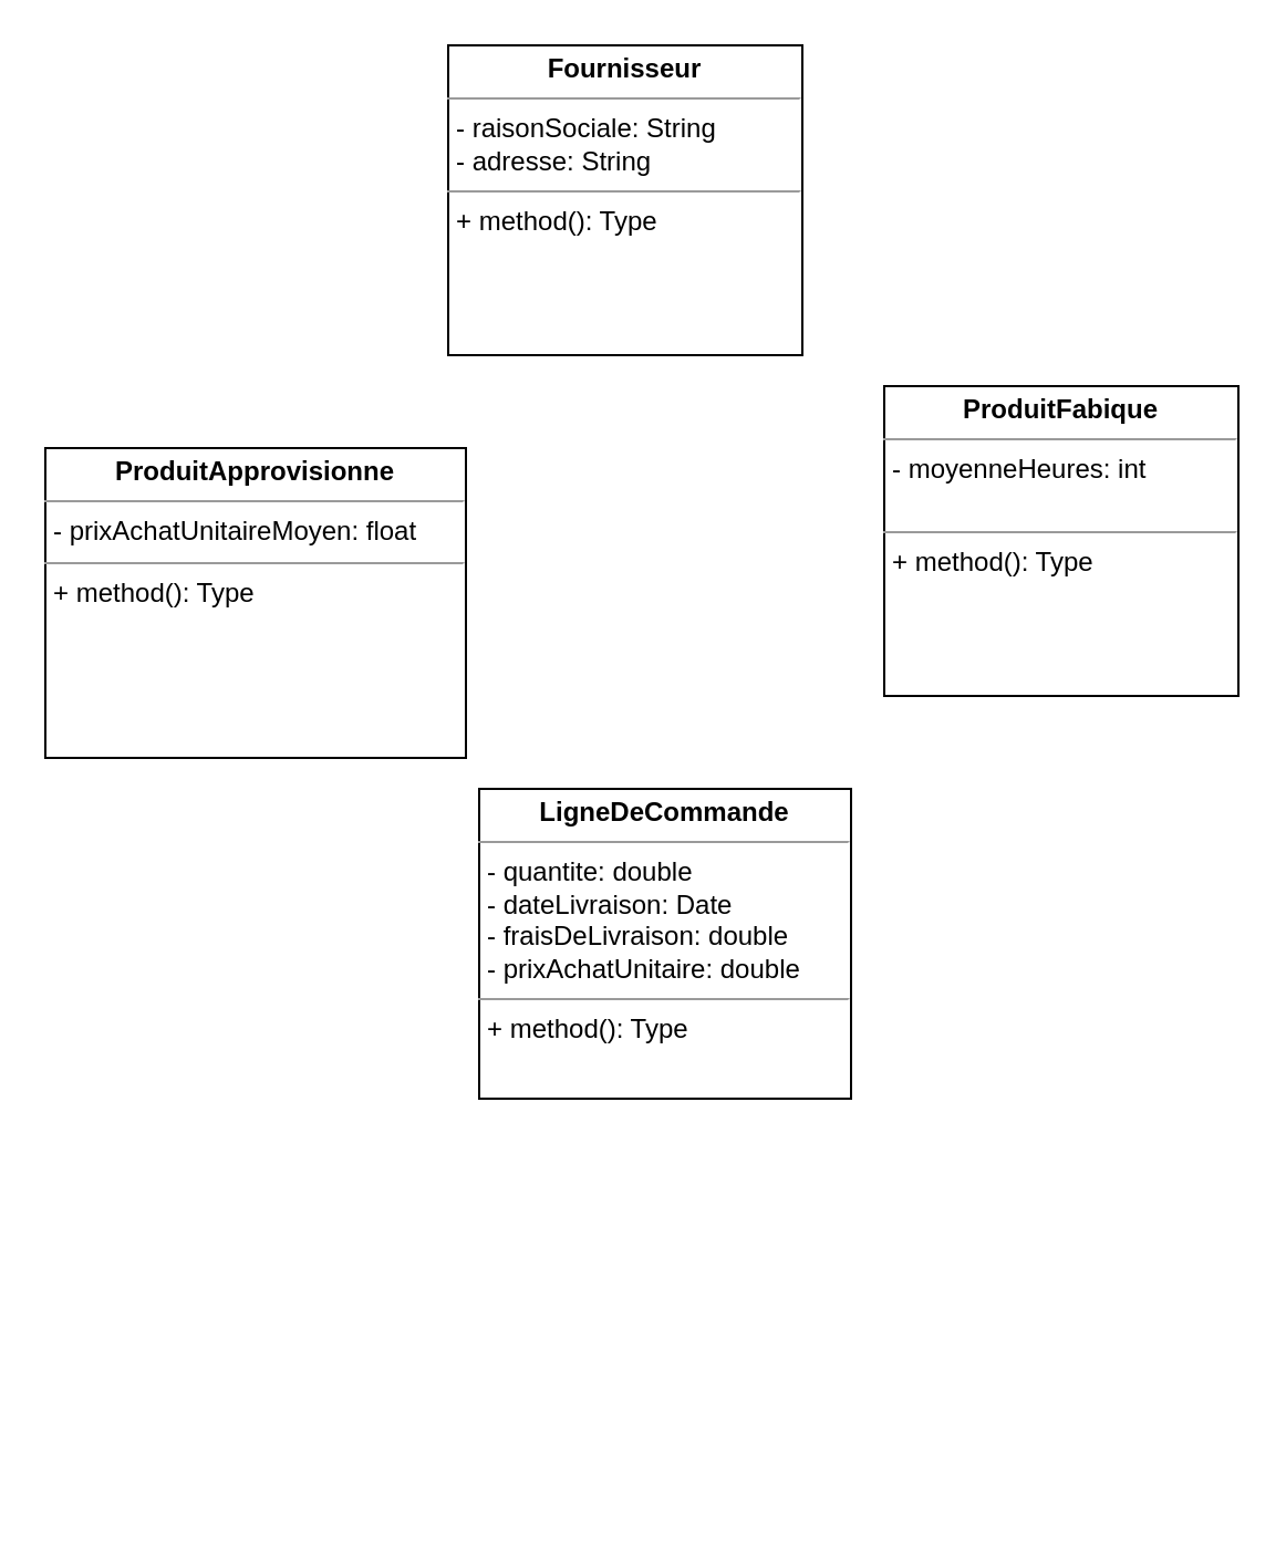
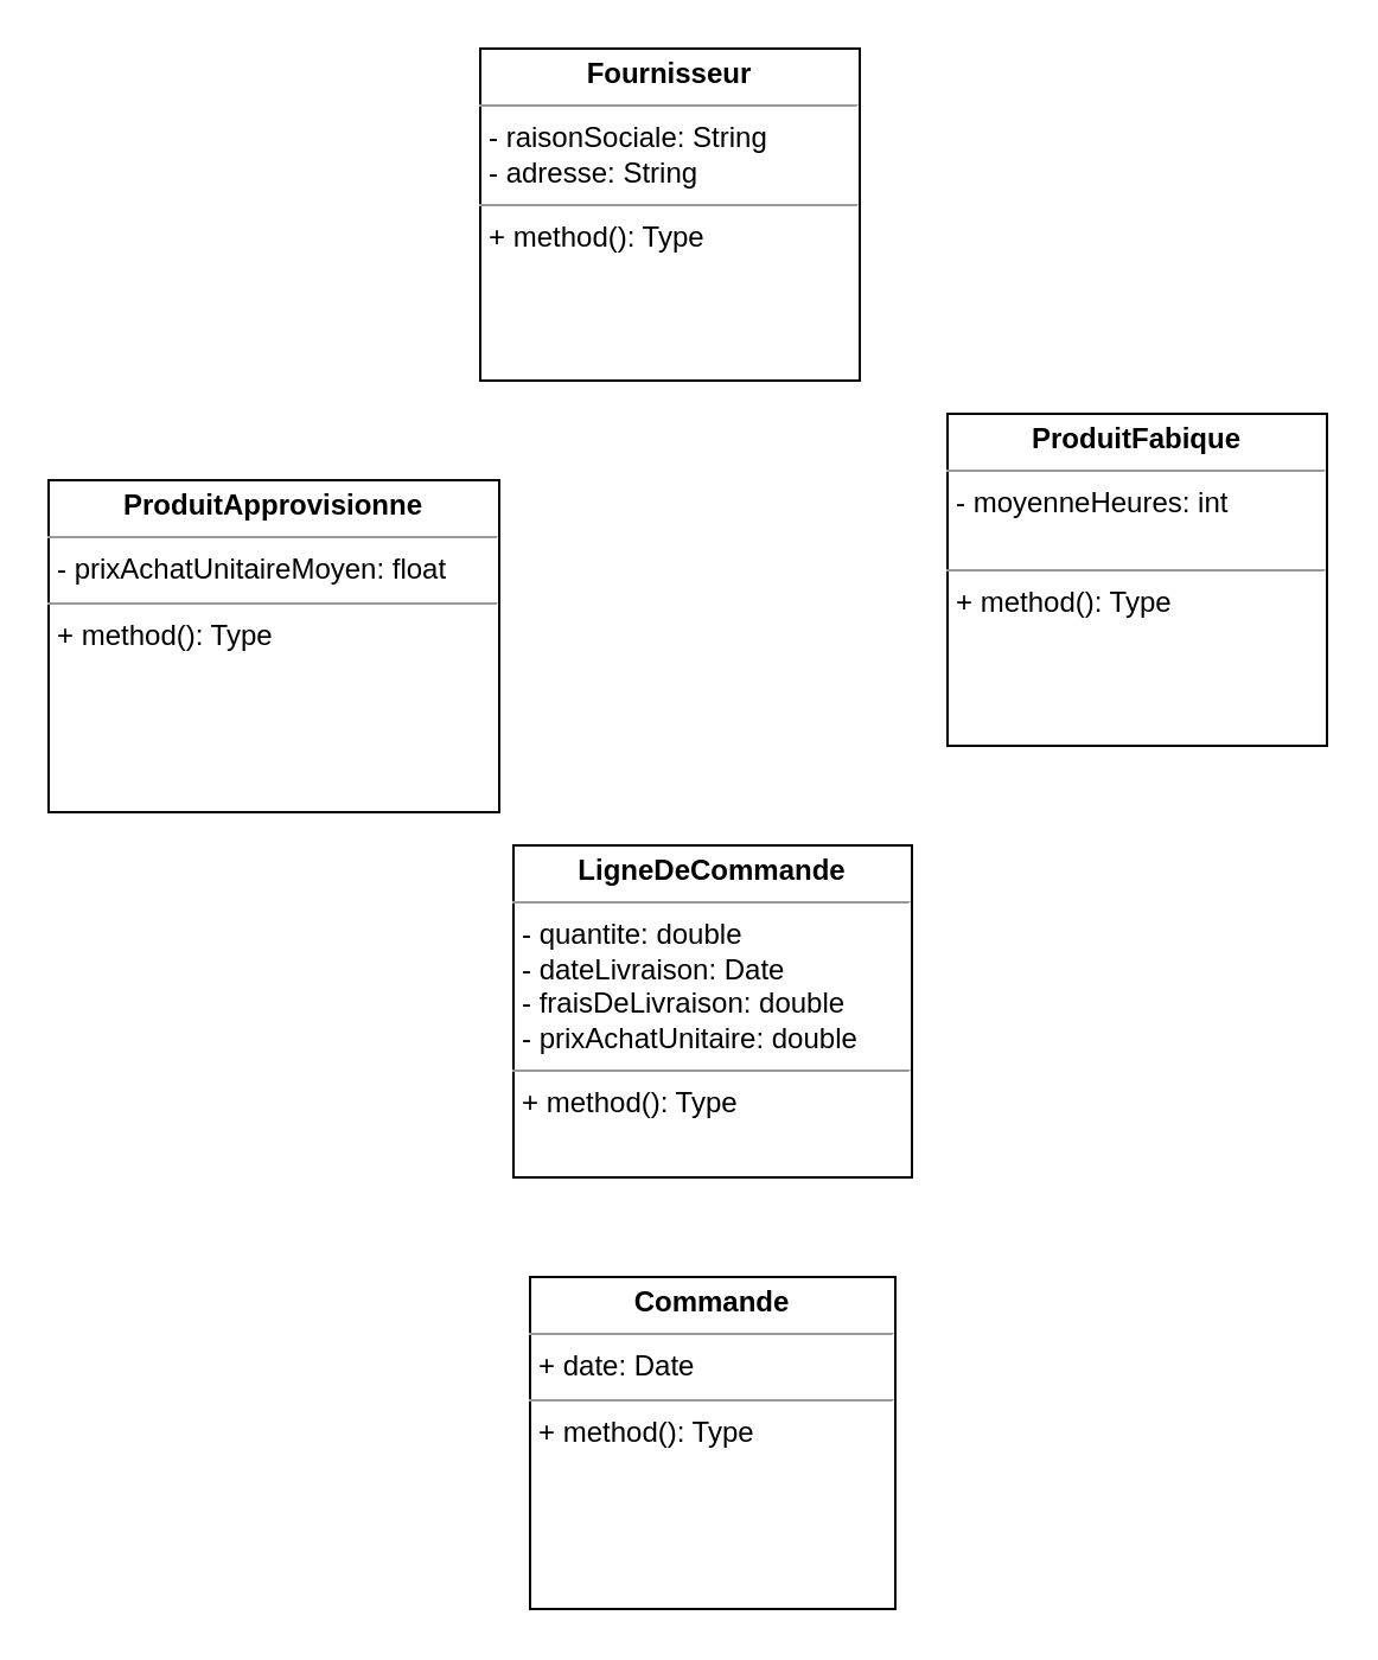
  <mxCell id="0" />
  <mxCell id="1" parent="0" />
  <mxCell id="2" value="&lt;p style=&quot;margin: 0px ; margin-top: 4px ; text-align: center&quot;&gt;&lt;b&gt;ProduitFabique&lt;/b&gt;&lt;/p&gt;&lt;hr size=&quot;1&quot;&gt;&lt;p style=&quot;margin: 0px ; margin-left: 4px&quot;&gt;- moyenneHeures: int&lt;/p&gt;&lt;p style=&quot;margin: 0px ; margin-left: 4px&quot;&gt;&lt;br&gt;&lt;/p&gt;&lt;hr size=&quot;1&quot;&gt;&lt;p style=&quot;margin: 0px ; margin-left: 4px&quot;&gt;+ method(): Type&lt;/p&gt;" style="verticalAlign=top;align=left;overflow=fill;fontSize=12;fontFamily=Helvetica;html=1;" vertex="1" parent="1"><mxGeometry x="399" y="174" width="160" height="140" as="geometry" /></mxCell>
  <mxCell id="3" value="&lt;p style=&quot;margin: 0px ; margin-top: 4px ; text-align: center&quot;&gt;&lt;b&gt;ProduitApprovisionne&lt;/b&gt;&lt;/p&gt;&lt;hr size=&quot;1&quot;&gt;&lt;p style=&quot;margin: 0px ; margin-left: 4px&quot;&gt;- prixAchatUnitaireMoyen: float&lt;/p&gt;&lt;hr size=&quot;1&quot;&gt;&lt;p style=&quot;margin: 0px ; margin-left: 4px&quot;&gt;+ method(): Type&lt;/p&gt;" style="verticalAlign=top;align=left;overflow=fill;fontSize=12;fontFamily=Helvetica;html=1;" vertex="1" parent="1"><mxGeometry x="20" y="202" width="190" height="140" as="geometry" /></mxCell>
  <mxCell id="4" value="&lt;p style=&quot;margin: 0px ; margin-top: 4px ; text-align: center&quot;&gt;&lt;b&gt;Fournisseur&lt;/b&gt;&lt;/p&gt;&lt;hr size=&quot;1&quot;&gt;&lt;p style=&quot;margin: 0px ; margin-left: 4px&quot;&gt;- raisonSociale: String&lt;/p&gt;&lt;p style=&quot;margin: 0px ; margin-left: 4px&quot;&gt;- adresse: String&lt;/p&gt;&lt;hr size=&quot;1&quot;&gt;&lt;p style=&quot;margin: 0px ; margin-left: 4px&quot;&gt;+ method(): Type&lt;/p&gt;" style="verticalAlign=top;align=left;overflow=fill;fontSize=12;fontFamily=Helvetica;html=1;" vertex="1" parent="1"><mxGeometry x="202" y="20" width="160" height="140" as="geometry" /></mxCell>
+ <mxCell id="5" value="&lt;p style=&quot;margin: 0px ; margin-top: 4px ; text-align: center&quot;&gt;&lt;b&gt;Commande&lt;/b&gt;&lt;/p&gt;&lt;hr size=&quot;1&quot;&gt;&lt;p style=&quot;margin: 0px ; margin-left: 4px&quot;&gt;+ date: Date&lt;/p&gt;&lt;hr size=&quot;1&quot;&gt;&lt;p style=&quot;margin: 0px ; margin-left: 4px&quot;&gt;+ method(): Type&lt;/p&gt;" style="verticalAlign=top;align=left;overflow=fill;fontSize=12;fontFamily=Helvetica;html=1;" vertex="1" parent="1"><mxGeometry x="223" y="538" width="154" height="140" as="geometry" /></mxCell>
  <mxCell id="6" value="&lt;p style=&quot;margin: 0px ; margin-top: 4px ; text-align: center&quot;&gt;&lt;b&gt;LigneDeCommande&lt;/b&gt;&lt;/p&gt;&lt;hr size=&quot;1&quot;&gt;&lt;p style=&quot;margin: 0px ; margin-left: 4px&quot;&gt;- quantite: double&lt;/p&gt;&lt;p style=&quot;margin: 0px ; margin-left: 4px&quot;&gt;- dateLivraison: Date&lt;/p&gt;&lt;p style=&quot;margin: 0px ; margin-left: 4px&quot;&gt;- fraisDeLivraison: double&lt;/p&gt;&lt;p style=&quot;margin: 0px ; margin-left: 4px&quot;&gt;- prixAchatUnitaire: double&lt;/p&gt;&lt;hr size=&quot;1&quot;&gt;&lt;p style=&quot;margin: 0px ; margin-left: 4px&quot;&gt;+ method(): Type&lt;/p&gt;" style="verticalAlign=top;align=left;overflow=fill;fontSize=12;fontFamily=Helvetica;html=1;" vertex="1" parent="1"><mxGeometry x="216" y="356" width="168" height="140" as="geometry" /></mxCell>
